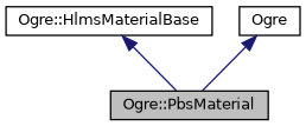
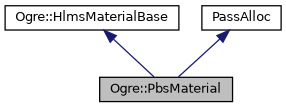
  digraph {
    node [color=black fontname=Helvetica fontsize=10 shape=record]
    edge [color=midnightblue dir=back fontname=Helvetica fontsize=10 labelfontname=Helvetica labelfontsize=10 style=solid]
    n1 [fillcolor=grey75 fontcolor=black height=0.2 label="Ogre::PbsMaterial" style=filled width=0.4]
    n2 [height=0.2 label="Ogre::HlmsMaterialBase" width=0.4]
-   n3 [height=0.2 label=Ogre width=0.4]
+   n3 [height=0.2 label=PassAlloc width=0.4]
    n2 -> n1
    n3 -> n1
  }
